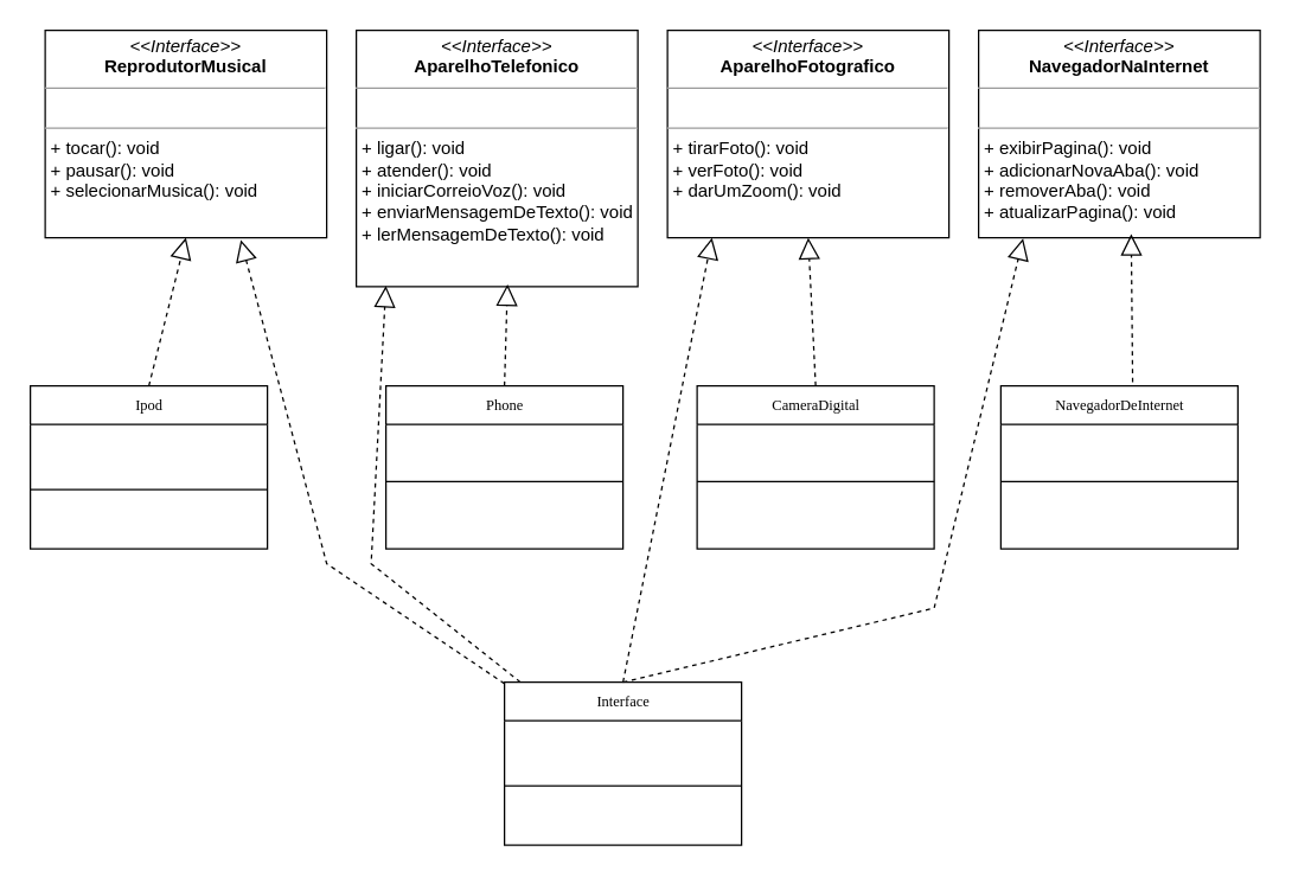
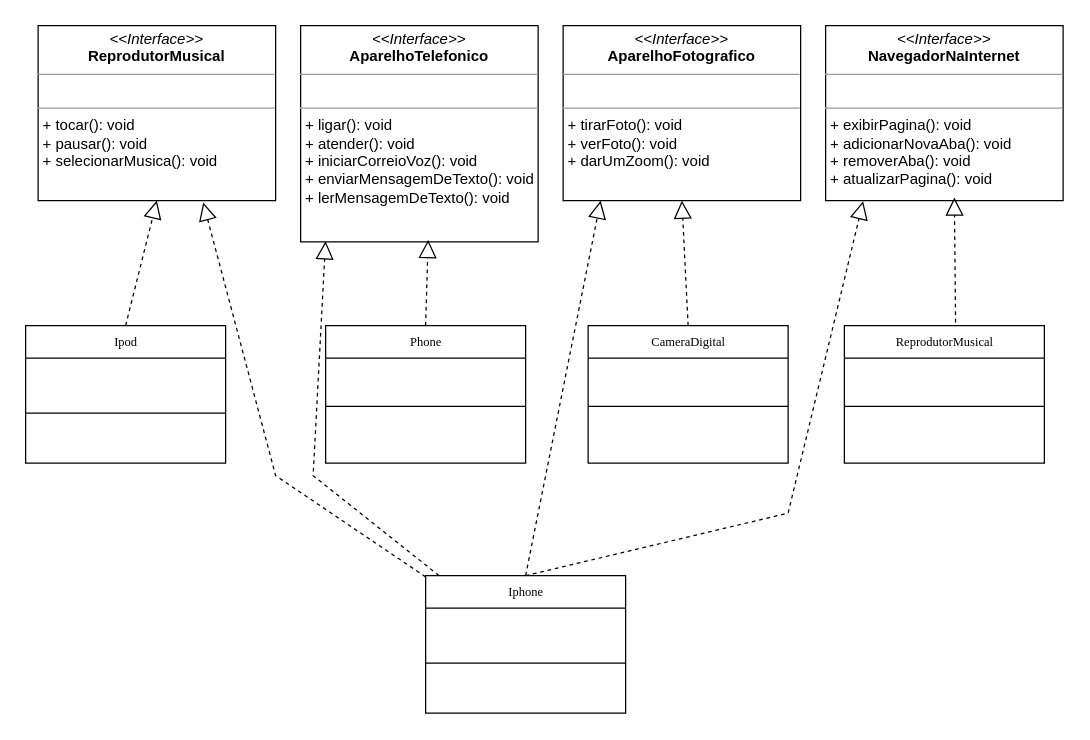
  <mxCell id="0" />
  <mxCell id="1" parent="0" />
  <mxCell id="2" value="Phone" style="swimlane;html=1;fontStyle=0;childLayout=stackLayout;horizontal=1;startSize=26;fillColor=none;horizontalStack=0;resizeParent=1;resizeLast=0;collapsible=1;marginBottom=0;swimlaneFillColor=#ffffff;rounded=0;shadow=0;comic=0;labelBackgroundColor=none;strokeWidth=1;fontFamily=Verdana;fontSize=10;align=center;" parent="1" vertex="1"><mxGeometry x="260" y="260" width="160" height="110" as="geometry" /></mxCell>
  <mxCell id="3" value="" style="endArrow=none;html=1;rounded=0;" edge="1" parent="2"><mxGeometry width="50" height="50" relative="1" as="geometry"><mxPoint y="64.5" as="sourcePoint" /><mxPoint x="160" y="64.5" as="targetPoint" /><Array as="points"><mxPoint x="80" y="64.5" /></Array></mxGeometry></mxCell>
  <mxCell id="4" value="&lt;p style=&quot;margin:0px;margin-top:4px;text-align:center;&quot;&gt;&lt;i&gt;&amp;lt;&amp;lt;Interface&amp;gt;&amp;gt;&lt;/i&gt;&lt;br&gt;&lt;b&gt;NavegadorNaInternet&lt;/b&gt;&lt;/p&gt;&lt;hr size=&quot;1&quot;&gt;&lt;p style=&quot;margin:0px;margin-left:4px;&quot;&gt;&lt;br&gt;&lt;/p&gt;&lt;hr size=&quot;1&quot;&gt;&lt;p style=&quot;margin:0px;margin-left:4px;&quot;&gt;+ exibirPagina(): void&lt;br&gt;+ adicionarNovaAba(): void&lt;/p&gt;&lt;p style=&quot;margin:0px;margin-left:4px;&quot;&gt;+ removerAba(): void&lt;/p&gt;&lt;p style=&quot;margin:0px;margin-left:4px;&quot;&gt;+ atualizarPagina(): void&lt;/p&gt;" style="verticalAlign=top;align=left;overflow=fill;fontSize=12;fontFamily=Helvetica;html=1;rounded=0;shadow=0;comic=0;labelBackgroundColor=none;strokeWidth=1" parent="1" vertex="1"><mxGeometry x="660" y="20" width="190" height="140" as="geometry" /></mxCell>
  <mxCell id="5" value="&lt;p style=&quot;margin:0px;margin-top:4px;text-align:center;&quot;&gt;&lt;i&gt;&amp;lt;&amp;lt;Interface&amp;gt;&amp;gt;&lt;/i&gt;&lt;br&gt;&lt;b&gt;ReprodutorMusical&lt;/b&gt;&lt;/p&gt;&lt;hr size=&quot;1&quot;&gt;&lt;p style=&quot;margin:0px;margin-left:4px;&quot;&gt;&lt;br&gt;&lt;/p&gt;&lt;hr size=&quot;1&quot;&gt;&lt;p style=&quot;margin:0px;margin-left:4px;&quot;&gt;+ tocar(): void&lt;br&gt;+ pausar(): void&lt;/p&gt;&lt;p style=&quot;margin:0px;margin-left:4px;&quot;&gt;+ selecionarMusica(): void&lt;/p&gt;" style="verticalAlign=top;align=left;overflow=fill;fontSize=12;fontFamily=Helvetica;html=1;rounded=0;shadow=0;comic=0;labelBackgroundColor=none;strokeWidth=1" parent="1" vertex="1"><mxGeometry x="30" y="20" width="190" height="140" as="geometry" /></mxCell>
  <mxCell id="6" value="&lt;p style=&quot;margin:0px;margin-top:4px;text-align:center;&quot;&gt;&lt;i&gt;&amp;lt;&amp;lt;Interface&amp;gt;&amp;gt;&lt;/i&gt;&lt;br&gt;&lt;b&gt;AparelhoTelefonico&lt;/b&gt;&lt;/p&gt;&lt;hr size=&quot;1&quot;&gt;&lt;p style=&quot;margin:0px;margin-left:4px;&quot;&gt;&lt;br&gt;&lt;/p&gt;&lt;hr size=&quot;1&quot;&gt;&lt;p style=&quot;margin:0px;margin-left:4px;&quot;&gt;+ ligar(): void&lt;br&gt;+ atender(): void&lt;/p&gt;&lt;p style=&quot;margin:0px;margin-left:4px;&quot;&gt;+ iniciarCorreioVoz(): void&lt;/p&gt;&lt;p style=&quot;margin:0px;margin-left:4px;&quot;&gt;+ enviarMensagemDeTexto(): void&lt;/p&gt;&lt;p style=&quot;margin:0px;margin-left:4px;&quot;&gt;+ lerMensagemDeTexto(): void&lt;/p&gt;" style="verticalAlign=top;align=left;overflow=fill;fontSize=12;fontFamily=Helvetica;html=1;rounded=0;shadow=0;comic=0;labelBackgroundColor=none;strokeWidth=1" parent="1" vertex="1"><mxGeometry x="240" y="20" width="190" height="173" as="geometry" /></mxCell>
  <mxCell id="7" value="Ipod" style="swimlane;html=1;fontStyle=0;childLayout=stackLayout;horizontal=1;startSize=26;fillColor=none;horizontalStack=0;resizeParent=1;resizeLast=0;collapsible=1;marginBottom=0;swimlaneFillColor=#ffffff;rounded=0;shadow=0;comic=0;labelBackgroundColor=none;strokeWidth=1;fontFamily=Verdana;fontSize=10;align=center;" vertex="1" parent="1"><mxGeometry x="20" y="260" width="160" height="110" as="geometry" /></mxCell>
  <mxCell id="8" value="" style="endArrow=none;html=1;rounded=0;" edge="1" parent="7"><mxGeometry width="50" height="50" relative="1" as="geometry"><mxPoint y="70" as="sourcePoint" /><mxPoint x="160" y="70" as="targetPoint" /><Array as="points"><mxPoint x="80" y="70" /></Array></mxGeometry></mxCell>
- <mxCell id="9" value="NavegadorDeInternet" style="swimlane;html=1;fontStyle=0;childLayout=stackLayout;horizontal=1;startSize=26;fillColor=none;horizontalStack=0;resizeParent=1;resizeLast=0;collapsible=1;marginBottom=0;swimlaneFillColor=#ffffff;rounded=0;shadow=0;comic=0;labelBackgroundColor=none;strokeWidth=1;fontFamily=Verdana;fontSize=10;align=center;" vertex="1" parent="1"><mxGeometry x="675" y="260" width="160" height="110" as="geometry" /></mxCell>
+ <mxCell id="9" value="ReprodutorMusical" style="swimlane;html=1;fontStyle=0;childLayout=stackLayout;horizontal=1;startSize=26;fillColor=none;horizontalStack=0;resizeParent=1;resizeLast=0;collapsible=1;marginBottom=0;swimlaneFillColor=#ffffff;rounded=0;shadow=0;comic=0;labelBackgroundColor=none;strokeWidth=1;fontFamily=Verdana;fontSize=10;align=center;" vertex="1" parent="1"><mxGeometry x="675" y="260" width="160" height="110" as="geometry" /></mxCell>
  <mxCell id="10" value="" style="endArrow=none;html=1;rounded=0;" edge="1" parent="9"><mxGeometry width="50" height="50" relative="1" as="geometry"><mxPoint y="64.5" as="sourcePoint" /><mxPoint x="160" y="64.5" as="targetPoint" /><Array as="points"><mxPoint x="80" y="64.5" /></Array></mxGeometry></mxCell>
- <mxCell id="11" value="Interface" style="swimlane;html=1;fontStyle=0;childLayout=stackLayout;horizontal=1;startSize=26;fillColor=none;horizontalStack=0;resizeParent=1;resizeLast=0;collapsible=1;marginBottom=0;swimlaneFillColor=#ffffff;rounded=0;shadow=0;comic=0;labelBackgroundColor=none;strokeWidth=1;fontFamily=Verdana;fontSize=10;align=center;" vertex="1" parent="1"><mxGeometry x="340" y="460" width="160" height="110" as="geometry" /></mxCell>
+ <mxCell id="11" value="Iphone" style="swimlane;html=1;fontStyle=0;childLayout=stackLayout;horizontal=1;startSize=26;fillColor=none;horizontalStack=0;resizeParent=1;resizeLast=0;collapsible=1;marginBottom=0;swimlaneFillColor=#ffffff;rounded=0;shadow=0;comic=0;labelBackgroundColor=none;strokeWidth=1;fontFamily=Verdana;fontSize=10;align=center;" vertex="1" parent="1"><mxGeometry x="340" y="460" width="160" height="110" as="geometry" /></mxCell>
  <mxCell id="12" value="" style="endArrow=none;html=1;rounded=0;" edge="1" parent="11"><mxGeometry width="50" height="50" relative="1" as="geometry"><mxPoint y="70" as="sourcePoint" /><mxPoint x="160" y="70" as="targetPoint" /><Array as="points"><mxPoint x="80" y="70" /></Array></mxGeometry></mxCell>
  <mxCell id="13" value="" style="endArrow=block;dashed=1;endFill=0;endSize=12;html=1;rounded=0;exitX=0.5;exitY=0;exitDx=0;exitDy=0;entryX=0.5;entryY=1;entryDx=0;entryDy=0;" edge="1" parent="1" source="7" target="5"><mxGeometry width="160" relative="1" as="geometry"><mxPoint x="60" y="230" as="sourcePoint" /><mxPoint x="220" y="230" as="targetPoint" /></mxGeometry></mxCell>
  <mxCell id="14" value="" style="endArrow=block;dashed=1;endFill=0;endSize=12;html=1;rounded=0;exitX=0.5;exitY=0;exitDx=0;exitDy=0;entryX=0.537;entryY=0.991;entryDx=0;entryDy=0;entryPerimeter=0;" edge="1" parent="1" source="2" target="6"><mxGeometry width="160" relative="1" as="geometry"><mxPoint x="435" y="260" as="sourcePoint" /><mxPoint x="330" y="200" as="targetPoint" /></mxGeometry></mxCell>
  <mxCell id="15" value="" style="endArrow=block;dashed=1;endFill=0;endSize=12;html=1;rounded=0;exitX=0.556;exitY=-0.023;exitDx=0;exitDy=0;entryX=0.542;entryY=0.982;entryDx=0;entryDy=0;exitPerimeter=0;entryPerimeter=0;" edge="1" parent="1" source="9" target="4"><mxGeometry width="160" relative="1" as="geometry"><mxPoint x="183" y="280" as="sourcePoint" /><mxPoint x="183" y="187" as="targetPoint" /></mxGeometry></mxCell>
  <mxCell id="16" value="" style="endArrow=block;dashed=1;endFill=0;endSize=12;html=1;rounded=0;entryX=0.695;entryY=1.011;entryDx=0;entryDy=0;entryPerimeter=0;" edge="1" parent="1" source="11" target="5"><mxGeometry width="160" relative="1" as="geometry"><mxPoint x="193" y="290" as="sourcePoint" /><mxPoint x="193" y="197" as="targetPoint" /><Array as="points"><mxPoint x="220" y="380" /></Array></mxGeometry></mxCell>
  <mxCell id="17" value="" style="endArrow=block;dashed=1;endFill=0;endSize=12;html=1;rounded=0;exitX=0.5;exitY=0;exitDx=0;exitDy=0;entryX=0.158;entryY=1.004;entryDx=0;entryDy=0;entryPerimeter=0;" edge="1" parent="1" source="11" target="4"><mxGeometry width="160" relative="1" as="geometry"><mxPoint x="203" y="300" as="sourcePoint" /><mxPoint x="203" y="207" as="targetPoint" /><Array as="points"><mxPoint x="630" y="410" /></Array></mxGeometry></mxCell>
  <mxCell id="18" value="" style="endArrow=block;dashed=1;endFill=0;endSize=12;html=1;rounded=0;entryX=0.105;entryY=0.997;entryDx=0;entryDy=0;entryPerimeter=0;" edge="1" parent="1" source="11" target="6"><mxGeometry width="160" relative="1" as="geometry"><mxPoint x="310" y="290" as="sourcePoint" /><mxPoint x="510" y="260" as="targetPoint" /><Array as="points"><mxPoint x="250" y="380" /></Array></mxGeometry></mxCell>
  <mxCell id="19" value="&lt;p style=&quot;margin:0px;margin-top:4px;text-align:center;&quot;&gt;&lt;i&gt;&amp;lt;&amp;lt;Interface&amp;gt;&amp;gt;&lt;/i&gt;&lt;br&gt;&lt;b&gt;AparelhoFotografico&lt;/b&gt;&lt;/p&gt;&lt;hr size=&quot;1&quot;&gt;&lt;p style=&quot;margin:0px;margin-left:4px;&quot;&gt;&lt;br&gt;&lt;/p&gt;&lt;hr size=&quot;1&quot;&gt;&lt;p style=&quot;border-color: var(--border-color); margin: 0px 0px 0px 4px;&quot;&gt;+ tirarFoto(): void&lt;br style=&quot;border-color: var(--border-color);&quot;&gt;+ verFoto(): void&lt;/p&gt;&lt;p style=&quot;border-color: var(--border-color); margin: 0px 0px 0px 4px;&quot;&gt;+ darUmZoom(): void&lt;/p&gt;" style="verticalAlign=top;align=left;overflow=fill;fontSize=12;fontFamily=Helvetica;html=1;rounded=0;shadow=0;comic=0;labelBackgroundColor=none;strokeWidth=1" vertex="1" parent="1"><mxGeometry x="450" y="20" width="190" height="140" as="geometry" /></mxCell>
  <mxCell id="20" value="CameraDigital" style="swimlane;html=1;fontStyle=0;childLayout=stackLayout;horizontal=1;startSize=26;fillColor=none;horizontalStack=0;resizeParent=1;resizeLast=0;collapsible=1;marginBottom=0;swimlaneFillColor=#ffffff;rounded=0;shadow=0;comic=0;labelBackgroundColor=none;strokeWidth=1;fontFamily=Verdana;fontSize=10;align=center;" vertex="1" parent="1"><mxGeometry x="470" y="260" width="160" height="110" as="geometry" /></mxCell>
  <mxCell id="21" value="" style="endArrow=none;html=1;rounded=0;" edge="1" parent="20"><mxGeometry width="50" height="50" relative="1" as="geometry"><mxPoint y="64.5" as="sourcePoint" /><mxPoint x="160" y="64.5" as="targetPoint" /><Array as="points"><mxPoint x="80" y="64.5" /></Array></mxGeometry></mxCell>
  <mxCell id="22" value="" style="endArrow=block;dashed=1;endFill=0;endSize=12;html=1;rounded=0;entryX=0.5;entryY=1;entryDx=0;entryDy=0;exitX=0.5;exitY=0;exitDx=0;exitDy=0;" edge="1" parent="1" source="20" target="19"><mxGeometry width="160" relative="1" as="geometry"><mxPoint x="350" y="260" as="sourcePoint" /><mxPoint x="510" y="260" as="targetPoint" /></mxGeometry></mxCell>
  <mxCell id="23" value="" style="endArrow=block;dashed=1;endFill=0;endSize=12;html=1;rounded=0;entryX=0.158;entryY=1;entryDx=0;entryDy=0;entryPerimeter=0;exitX=0.5;exitY=0;exitDx=0;exitDy=0;" edge="1" parent="1" source="11" target="19"><mxGeometry width="160" relative="1" as="geometry"><mxPoint x="350" y="260" as="sourcePoint" /><mxPoint x="510" y="260" as="targetPoint" /></mxGeometry></mxCell>
